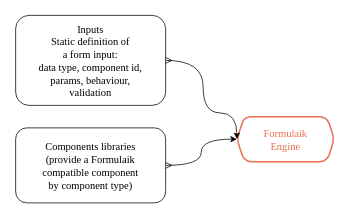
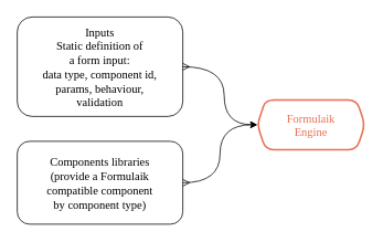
  <mxCell id="0" />
  <mxCell id="1" parent="0" />
  <mxCell id="2" value="Inputs &#10;Static definition of &#10;a form input:&#10;data type, component id, &#10;params, behaviour, &#10;validation" style="rounded=1;fontFamily=Space Grotesk;fontSize=14;align=center;" vertex="1" parent="1"><mxGeometry x="20" y="20" width="200" height="120" as="geometry" /></mxCell>
- <mxCell id="3" value="Formulaik&#10;Engine" style="shape=hexagon;perimeter=hexagonPerimeter2;fixedSize=1;rounded=1;size=10;fontFamily=Space Grotesk;fontStyle=0;strokeColor=#e76f51;strokeWidth=2;fontColor=#E76F51;fontSize=14;" vertex="1" parent="1"><mxGeometry x="315" y="155" width="130" height="60" as="geometry" /></mxCell>
+ <mxCell id="3" value="Formulaik&#10;Engine" style="shape=hexagon;perimeter=hexagonPerimeter2;fixedSize=1;rounded=1;size=10;fontFamily=Space Grotesk;fontStyle=0;strokeColor=#e76f51;strokeWidth=2;fontColor=#E76F51;fontSize=14;" vertex="1" parent="1"><mxGeometry x="310" y="120" width="130" height="60" as="geometry" /></mxCell>
  <mxCell id="4" style="edgeStyle=orthogonalEdgeStyle;rounded=0;orthogonalLoop=1;jettySize=auto;html=1;entryX=0;entryY=0.5;entryDx=0;entryDy=0;startArrow=ERmany;startFill=0;curved=1;exitX=1;exitY=0.5;exitDx=0;exitDy=0;" edge="1" parent="1" source="2" target="3"><mxGeometry relative="1" as="geometry"><mxPoint x="-30" y="20" as="sourcePoint" /><Array as="points"><mxPoint x="270" y="80" /><mxPoint x="270" y="150" /></Array></mxGeometry></mxCell>
  <mxCell id="5" style="edgeStyle=orthogonalEdgeStyle;rounded=0;orthogonalLoop=1;jettySize=auto;html=1;entryX=0;entryY=0.5;entryDx=0;entryDy=0;curved=1;startArrow=ERmany;startFill=0;" edge="1" parent="1" source="6" target="3"><mxGeometry relative="1" as="geometry" /></mxCell>
  <mxCell id="6" value="Components libraries&#10;(provide a Formulaik &#10;compatible component &#10;by component type)" style="rounded=1;fontFamily=Space Grotesk;fontSize=14;align=center;" vertex="1" parent="1"><mxGeometry x="20" y="170" width="200" height="100" as="geometry" /></mxCell>
